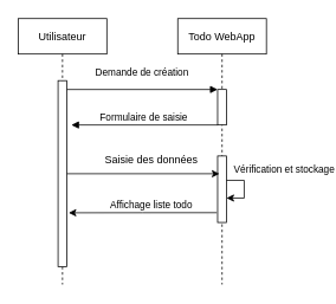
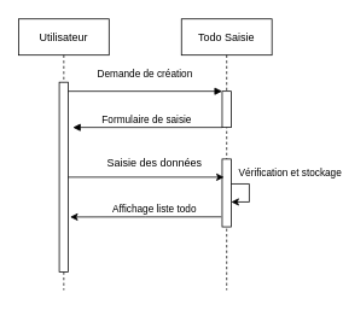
  <mxCell id="0" />
  <mxCell id="1" parent="0" />
  <mxCell id="2" value="Utilisateur" style="shape=umlLifeline;perimeter=lifelinePerimeter;container=1;collapsible=0;recursiveResize=0;rounded=0;shadow=0;strokeWidth=1;" parent="1" vertex="1"><mxGeometry x="20" y="20" width="100" height="300" as="geometry" /></mxCell>
  <mxCell id="3" value="" style="points=[];perimeter=orthogonalPerimeter;rounded=0;shadow=0;strokeWidth=1;" parent="2" vertex="1"><mxGeometry x="45" y="70" width="10" height="210" as="geometry" /></mxCell>
- <mxCell id="4" value="Todo WebApp" style="shape=umlLifeline;perimeter=lifelinePerimeter;container=1;collapsible=0;recursiveResize=0;rounded=0;shadow=0;strokeWidth=1;" parent="1" vertex="1"><mxGeometry x="200" y="20" width="100" height="300" as="geometry" /></mxCell>
+ <mxCell id="4" value="Todo Saisie" style="shape=umlLifeline;perimeter=lifelinePerimeter;container=1;collapsible=0;recursiveResize=0;rounded=0;shadow=0;strokeWidth=1;" parent="1" vertex="1"><mxGeometry x="200" y="20" width="100" height="300" as="geometry" /></mxCell>
  <mxCell id="5" value="" style="points=[];perimeter=orthogonalPerimeter;rounded=0;shadow=0;strokeWidth=1;" parent="4" vertex="1"><mxGeometry x="45" y="80" width="10" height="40" as="geometry" /></mxCell>
  <mxCell id="6" value="" style="points=[];perimeter=orthogonalPerimeter;rounded=0;shadow=0;strokeWidth=1;" vertex="1" parent="4"><mxGeometry x="45" y="155" width="10" height="75" as="geometry" /></mxCell>
  <mxCell id="7" value="Vérification et stockage" style="edgeStyle=orthogonalEdgeStyle;rounded=0;orthogonalLoop=1;jettySize=auto;html=1;" edge="1" parent="4" source="6" target="6"><mxGeometry x="-0.333" y="47" relative="1" as="geometry"><mxPoint x="130" y="192.5" as="targetPoint" /><mxPoint x="-2" y="-12" as="offset" /></mxGeometry></mxCell>
  <mxCell id="8" value="Demande de création" style="verticalAlign=bottom;endArrow=block;entryX=0;entryY=0;shadow=0;strokeWidth=1;" parent="1" source="3" target="5" edge="1"><mxGeometry y="10" relative="1" as="geometry"><mxPoint x="175" y="100" as="sourcePoint" /><mxPoint as="offset" /></mxGeometry></mxCell>
  <mxCell id="9" value="Formulaire de saisie" style="verticalAlign=bottom;endArrow=block;shadow=0;strokeWidth=1;" parent="1" source="5" edge="1"><mxGeometry relative="1" as="geometry"><mxPoint x="140" y="140" as="sourcePoint" /><mxPoint x="80" y="140" as="targetPoint" /></mxGeometry></mxCell>
  <mxCell id="10" value="Saisie des données" style="text;html=1;align=center;verticalAlign=middle;resizable=0;points=[];autosize=1;strokeColor=none;fillColor=none;" vertex="1" parent="1"><mxGeometry x="105" y="165" width="130" height="30" as="geometry" /></mxCell>
  <mxCell id="11" style="edgeStyle=orthogonalEdgeStyle;rounded=0;orthogonalLoop=1;jettySize=auto;html=1;entryX=0.2;entryY=0.267;entryDx=0;entryDy=0;entryPerimeter=0;" edge="1" parent="1" source="3" target="6"><mxGeometry relative="1" as="geometry" /></mxCell>
  <mxCell id="12" value="&lt;div&gt;Affichage liste todo&lt;/div&gt;" style="edgeStyle=orthogonalEdgeStyle;rounded=0;orthogonalLoop=1;jettySize=auto;html=1;entryX=1.2;entryY=0.71;entryDx=0;entryDy=0;entryPerimeter=0;exitX=-0.1;exitY=0.853;exitDx=0;exitDy=0;exitPerimeter=0;" edge="1" parent="1" source="6" target="3"><mxGeometry x="-0.114" y="-9" relative="1" as="geometry"><mxPoint as="offset" /></mxGeometry></mxCell>
